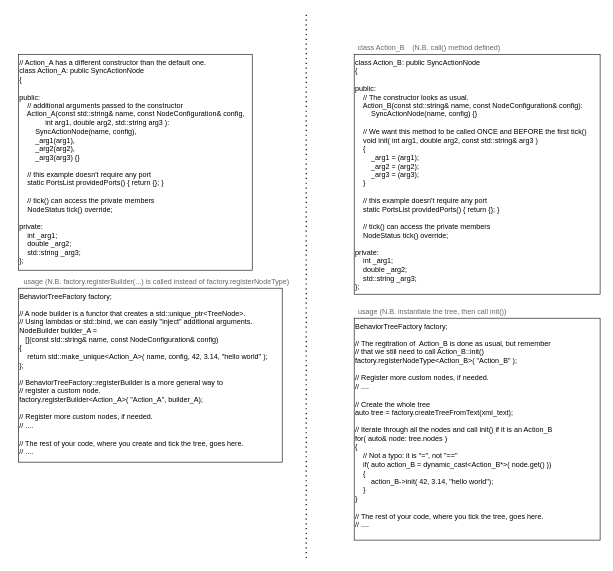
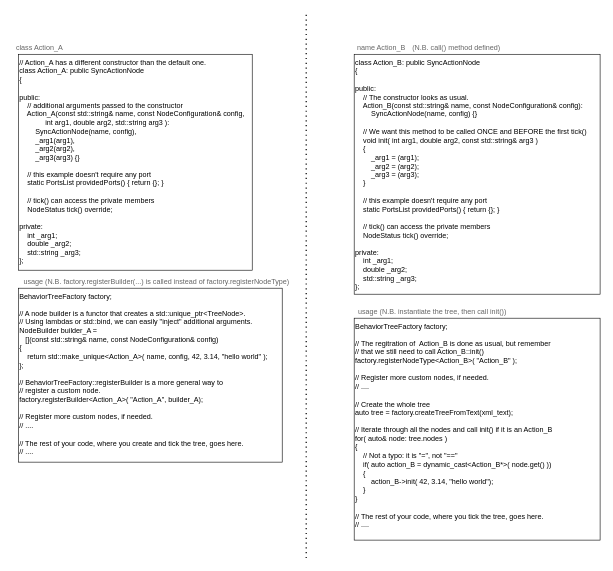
  <mxCell id="0" />
  <mxCell id="1" parent="0" />
  <mxCell id="2" value="&lt;div&gt;// Action_A has a different constructor than the default one.&lt;/div&gt;&lt;div&gt;class Action_A: public SyncActionNode&lt;/div&gt;&lt;div&gt;{&lt;/div&gt;&lt;div&gt;&lt;br&gt;&lt;/div&gt;&lt;div&gt;public:&lt;/div&gt;&lt;div&gt;&amp;nbsp; &amp;nbsp; // additional arguments passed to the constructor&lt;/div&gt;&lt;div&gt;&amp;nbsp; &amp;nbsp; Action_A(const std::string&amp;amp; name, const NodeConfiguration&amp;amp; config,&lt;/div&gt;&lt;div&gt;&amp;nbsp; &amp;nbsp; &amp;nbsp; &amp;nbsp; &amp;nbsp; &amp;nbsp; &amp;nbsp;int arg1, double arg2, std::string arg3 ):&lt;/div&gt;&lt;div&gt;&amp;nbsp; &amp;nbsp; &amp;nbsp; &amp;nbsp; SyncActionNode(name, config),&lt;/div&gt;&lt;div&gt;&amp;nbsp; &amp;nbsp; &amp;nbsp; &amp;nbsp; _arg1(arg1),&lt;/div&gt;&lt;div&gt;&amp;nbsp; &amp;nbsp; &amp;nbsp; &amp;nbsp; _arg2(arg2),&lt;/div&gt;&lt;div&gt;&amp;nbsp; &amp;nbsp; &amp;nbsp; &amp;nbsp; _arg3(arg3) {}&lt;/div&gt;&lt;div&gt;&lt;br&gt;&lt;/div&gt;&lt;div&gt;&amp;nbsp; &amp;nbsp; // this example doesn't require any port&lt;/div&gt;&lt;div&gt;&amp;nbsp; &amp;nbsp; static PortsList providedPorts() { return {}; }&lt;/div&gt;&lt;div&gt;&lt;br&gt;&lt;/div&gt;&lt;div&gt;&amp;nbsp; &amp;nbsp; // tick() can access the private members&lt;/div&gt;&lt;div&gt;&amp;nbsp; &amp;nbsp; NodeStatus tick() override;&lt;/div&gt;&lt;div&gt;&lt;br&gt;&lt;/div&gt;&lt;div&gt;private:&lt;/div&gt;&lt;div&gt;&amp;nbsp; &amp;nbsp; int _arg1;&lt;/div&gt;&lt;div&gt;&amp;nbsp; &amp;nbsp; double _arg2;&lt;/div&gt;&lt;div&gt;&amp;nbsp; &amp;nbsp; std::string _arg3;&lt;/div&gt;&lt;div&gt;};&lt;/div&gt;" style="rounded=0;whiteSpace=wrap;html=1;align=left;verticalAlign=top;" vertex="1" parent="1"><mxGeometry x="30" y="90" width="390" height="360" as="geometry" /></mxCell>
  <mxCell id="3" value="&lt;div&gt;class Action_B: public SyncActionNode&lt;/div&gt;&lt;div&gt;{&lt;/div&gt;&lt;div&gt;&lt;br&gt;&lt;/div&gt;&lt;div&gt;public:&lt;/div&gt;&lt;div&gt;&amp;nbsp; &amp;nbsp; // The constructor looks as usual.&lt;/div&gt;&lt;div&gt;&amp;nbsp; &amp;nbsp; Action_B(const std::string&amp;amp; name, const NodeConfiguration&amp;amp; config):&lt;/div&gt;&lt;div&gt;&amp;nbsp; &amp;nbsp; &amp;nbsp; &amp;nbsp; SyncActionNode(name, config) {}&lt;/div&gt;&lt;div&gt;&lt;br&gt;&lt;/div&gt;&lt;div&gt;&amp;nbsp; &amp;nbsp; // We want this method to be called ONCE and BEFORE the first tick()&lt;/div&gt;&lt;div&gt;&amp;nbsp; &amp;nbsp; void init( int arg1, double arg2, const std::string&amp;amp; arg3 )&lt;/div&gt;&lt;div&gt;&amp;nbsp; &amp;nbsp; {&lt;/div&gt;&lt;div&gt;&amp;nbsp; &amp;nbsp; &amp;nbsp; &amp;nbsp; _arg1 = (arg1);&lt;/div&gt;&lt;div&gt;&amp;nbsp; &amp;nbsp; &amp;nbsp; &amp;nbsp; _arg2 = (arg2);&lt;/div&gt;&lt;div&gt;&amp;nbsp; &amp;nbsp; &amp;nbsp; &amp;nbsp; _arg3 = (arg3);&lt;/div&gt;&lt;div&gt;&amp;nbsp; &amp;nbsp; }&lt;/div&gt;&lt;div&gt;&lt;br&gt;&lt;/div&gt;&lt;div&gt;&amp;nbsp; &amp;nbsp; // this example doesn't require any port&lt;/div&gt;&lt;div&gt;&amp;nbsp; &amp;nbsp; static PortsList providedPorts() { return {}; }&lt;/div&gt;&lt;div&gt;&lt;br&gt;&lt;/div&gt;&lt;div&gt;&amp;nbsp; &amp;nbsp; // tick() can access the private members&lt;/div&gt;&lt;div&gt;&amp;nbsp; &amp;nbsp; NodeStatus tick() override;&lt;/div&gt;&lt;div&gt;&lt;br&gt;&lt;/div&gt;&lt;div&gt;private:&lt;/div&gt;&lt;div&gt;&amp;nbsp; &amp;nbsp; int _arg1;&lt;/div&gt;&lt;div&gt;&amp;nbsp; &amp;nbsp; double _arg2;&lt;/div&gt;&lt;div&gt;&amp;nbsp; &amp;nbsp; std::string _arg3;&lt;/div&gt;&lt;div&gt;};&lt;/div&gt;&lt;div&gt;&lt;br&gt;&lt;/div&gt;" style="rounded=0;whiteSpace=wrap;html=1;align=left;verticalAlign=top;" vertex="1" parent="1"><mxGeometry x="590" y="90" width="410" height="400" as="geometry" /></mxCell>
  <mxCell id="4" value="&lt;div&gt;BehaviorTreeFactory factory;&lt;/div&gt;&lt;div&gt;&lt;br&gt;&lt;/div&gt;&lt;div&gt;// A node builder is a functor that creates a std::unique_ptr&amp;lt;TreeNode&amp;gt;.&lt;/div&gt;&lt;div&gt;// Using lambdas or std::bind, we can easily &quot;inject&quot; additional arguments.&lt;/div&gt;&lt;div&gt;NodeBuilder builder_A =&lt;/div&gt;&lt;div&gt;&amp;nbsp; &amp;nbsp;[](const std::string&amp;amp; name, const NodeConfiguration&amp;amp; config)&lt;/div&gt;&lt;div&gt;{&lt;/div&gt;&lt;div&gt;&amp;nbsp; &amp;nbsp; return std::make_unique&amp;lt;Action_A&amp;gt;( name, config, 42, 3.14, &quot;hello world&quot; );&lt;/div&gt;&lt;div&gt;};&lt;/div&gt;&lt;div&gt;&lt;br&gt;&lt;/div&gt;&lt;div&gt;// BehaviorTreeFactory::registerBuilder is a more general way to&lt;/div&gt;&lt;div&gt;// register a custom node.&lt;/div&gt;&lt;div&gt;factory.registerBuilder&amp;lt;Action_A&amp;gt;( &quot;Action_A&quot;, builder_A);&lt;/div&gt;&lt;div&gt;&lt;br&gt;&lt;/div&gt;&lt;div&gt;// Register more custom nodes, if needed.&lt;/div&gt;&lt;div&gt;// ....&lt;/div&gt;&lt;div&gt;&lt;br&gt;&lt;/div&gt;&lt;div&gt;// The rest of your code, where you create and tick the tree, goes here.&lt;/div&gt;&lt;div&gt;// ....&lt;/div&gt;&lt;div&gt;&lt;br&gt;&lt;/div&gt;" style="rounded=0;whiteSpace=wrap;html=1;align=left;verticalAlign=top;" vertex="1" parent="1"><mxGeometry x="30" y="480" width="440" height="290" as="geometry" /></mxCell>
+ <mxCell id="5" value="class Action_A" style="text;html=1;align=center;verticalAlign=middle;resizable=0;points=[];autosize=1;strokeColor=none;textOpacity=60;" vertex="1" parent="1"><mxGeometry x="20" y="70" width="90" height="20" as="geometry" /></mxCell>
  <mxCell id="6" value="usage (N.B. factory.registerBuilder(...) is called instead of factory.registerNodeType)" style="text;html=1;align=center;verticalAlign=middle;resizable=0;points=[];autosize=1;strokeColor=none;textOpacity=60;" vertex="1" parent="1"><mxGeometry x="30" y="460" width="460" height="20" as="geometry" /></mxCell>
  <mxCell id="7" value="&lt;div&gt;&lt;div&gt;BehaviorTreeFactory factory;&lt;/div&gt;&lt;div&gt;&lt;br&gt;&lt;/div&gt;&lt;div&gt;// The regitration of&amp;nbsp; Action_B is done as usual, but remember&lt;/div&gt;&lt;div&gt;// that we still need to call Action_B::init()&lt;/div&gt;&lt;div&gt;factory.registerNodeType&amp;lt;Action_B&amp;gt;( &quot;Action_B&quot; );&lt;/div&gt;&lt;div&gt;&lt;br&gt;&lt;/div&gt;&lt;div&gt;// Register more custom nodes, if needed.&lt;/div&gt;&lt;div&gt;// ....&lt;/div&gt;&lt;div&gt;&lt;br&gt;&lt;/div&gt;&lt;div&gt;// Create the whole tree&lt;/div&gt;&lt;div&gt;auto tree = factory.createTreeFromText(xml_text);&lt;/div&gt;&lt;div&gt;&lt;br&gt;&lt;/div&gt;&lt;div&gt;// Iterate through all the nodes and call init() if it is an Action_B&lt;/div&gt;&lt;div&gt;for( auto&amp;amp; node: tree.nodes )&lt;/div&gt;&lt;div&gt;{&lt;/div&gt;&lt;div&gt;&amp;nbsp; &amp;nbsp; // Not a typo: it is &quot;=&quot;, not &quot;==&quot;&lt;/div&gt;&lt;div&gt;&amp;nbsp; &amp;nbsp; if( auto action_B = dynamic_cast&amp;lt;Action_B*&amp;gt;( node.get() ))&lt;/div&gt;&lt;div&gt;&amp;nbsp; &amp;nbsp; {&lt;/div&gt;&lt;div&gt;&amp;nbsp; &amp;nbsp; &amp;nbsp; &amp;nbsp; action_B-&amp;gt;init( 42, 3.14, &quot;hello world&quot;);&lt;/div&gt;&lt;div&gt;&amp;nbsp; &amp;nbsp; }&lt;/div&gt;&lt;div&gt;}&lt;/div&gt;&lt;div&gt;&lt;br&gt;&lt;/div&gt;&lt;div&gt;// The rest of your code, where you tick the tree, goes here.&lt;/div&gt;&lt;div&gt;// ....&lt;/div&gt;&lt;/div&gt;&lt;div&gt;&lt;br&gt;&lt;/div&gt;" style="rounded=0;whiteSpace=wrap;html=1;align=left;verticalAlign=top;" vertex="1" parent="1"><mxGeometry x="590" y="530" width="410" height="370" as="geometry" /></mxCell>
- <mxCell id="8" value="class Action_B" style="text;html=1;align=center;verticalAlign=middle;resizable=0;points=[];autosize=1;strokeColor=none;textOpacity=60;" vertex="1" parent="1"><mxGeometry x="590" y="70" width="90" height="20" as="geometry" /></mxCell>
+ <mxCell id="8" value="name Action_B" style="text;html=1;align=center;verticalAlign=middle;resizable=0;points=[];autosize=1;strokeColor=none;textOpacity=60;" vertex="1" parent="1"><mxGeometry x="590" y="70" width="90" height="20" as="geometry" /></mxCell>
  <mxCell id="9" value="(N.B. call() method defined)" style="text;html=1;align=center;verticalAlign=middle;resizable=0;points=[];autosize=1;strokeColor=none;textOpacity=60;" vertex="1" parent="1"><mxGeometry x="680" y="70" width="160" height="20" as="geometry" /></mxCell>
  <mxCell id="10" value="usage (N.B. instantiate the tree, then call init())" style="text;html=1;align=center;verticalAlign=middle;resizable=0;points=[];autosize=1;strokeColor=none;textOpacity=60;" vertex="1" parent="1"><mxGeometry x="590" y="510" width="260" height="20" as="geometry" /></mxCell>
  <mxCell id="11" value="" style="endArrow=none;dashed=1;html=1;dashPattern=1 3;strokeWidth=2;" edge="1" parent="1"><mxGeometry width="50" height="50" relative="1" as="geometry"><mxPoint x="510" y="930" as="sourcePoint" /><mxPoint x="510" y="20" as="targetPoint" /></mxGeometry></mxCell>
